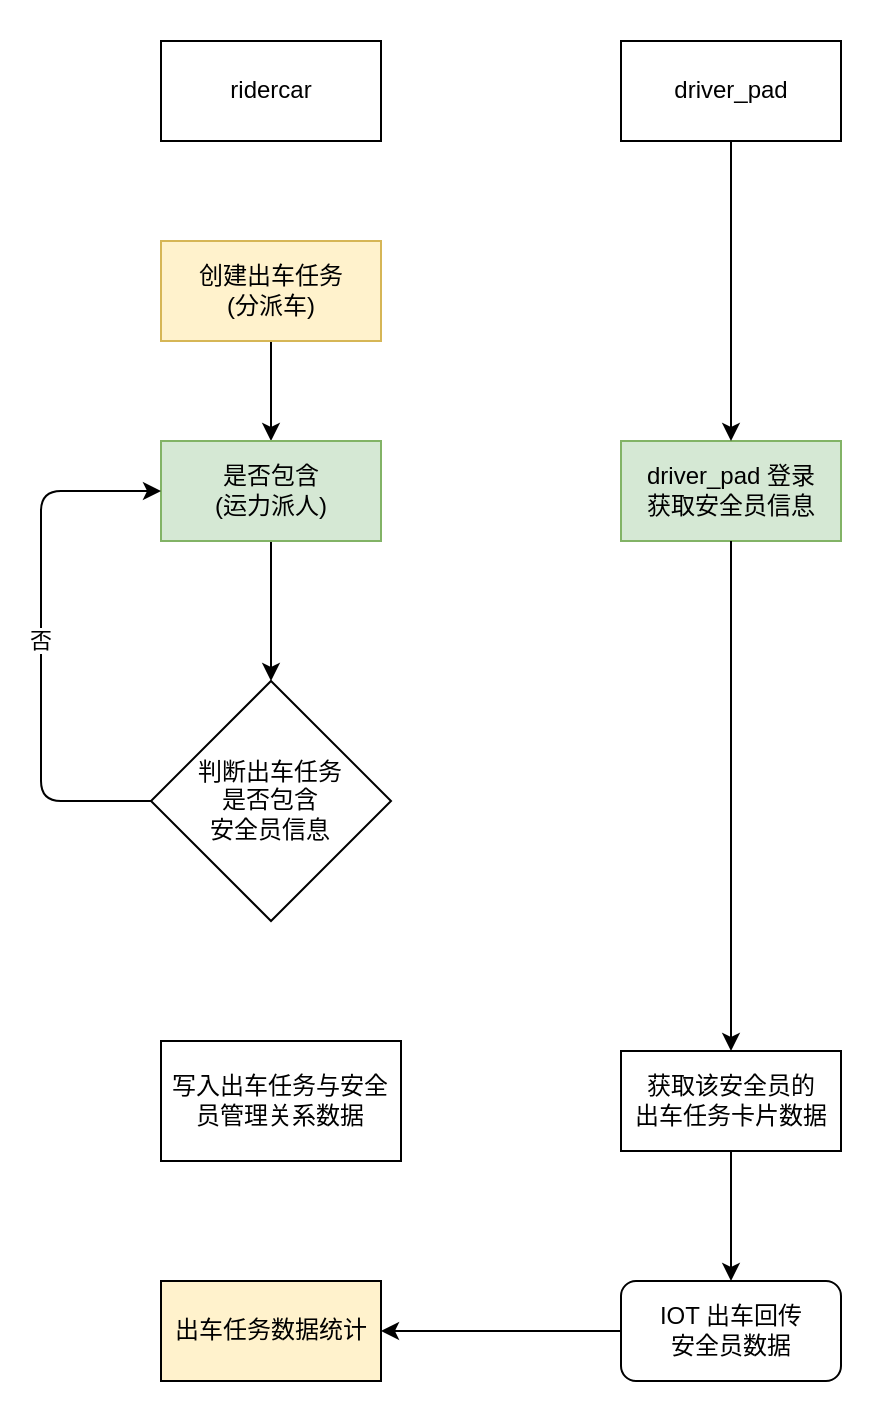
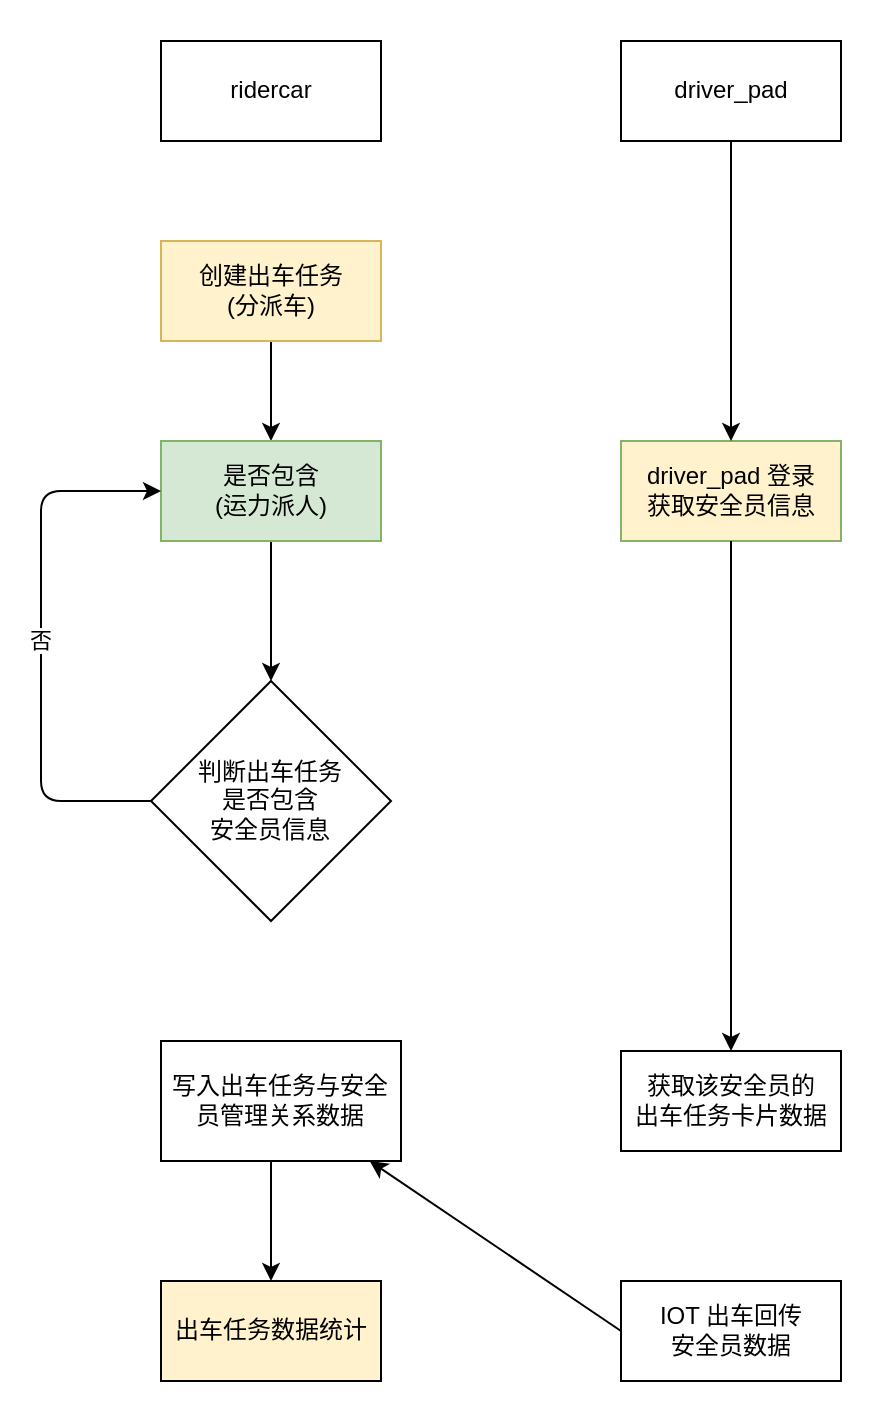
  <mxCell id="0" />
  <mxCell id="1" parent="0" />
  <mxCell id="2" value="ridercar" style="html=1;" vertex="1" parent="1"><mxGeometry x="80" y="20" width="110" height="50" as="geometry" /></mxCell>
  <mxCell id="3" value="driver_pad" style="html=1;" vertex="1" parent="1"><mxGeometry x="310" y="20" width="110" height="50" as="geometry" /></mxCell>
  <mxCell id="4" value="" style="edgeStyle=orthogonalEdgeStyle;rounded=0;orthogonalLoop=1;jettySize=auto;html=1;" edge="1" parent="1" source="5" target="7"><mxGeometry relative="1" as="geometry" /></mxCell>
  <mxCell id="5" value="创建出车任务&lt;br&gt;(分派车)" style="html=1;fillColor=#fff2cc;strokeColor=#d6b656;" vertex="1" parent="1"><mxGeometry x="80" y="120" width="110" height="50" as="geometry" /></mxCell>
  <mxCell id="6" value="" style="edgeStyle=orthogonalEdgeStyle;rounded=0;orthogonalLoop=1;jettySize=auto;html=1;" edge="1" parent="1" source="7" target="8"><mxGeometry relative="1" as="geometry" /></mxCell>
  <mxCell id="7" value="是否包含&lt;br&gt;(运力派人)" style="html=1;fillColor=#d5e8d4;strokeColor=#82b366;" vertex="1" parent="1"><mxGeometry x="80" y="220" width="110" height="50" as="geometry" /></mxCell>
  <mxCell id="8" value="判断出车任务&lt;br&gt;是否包含&lt;br&gt;安全员信息" style="rhombus;whiteSpace=wrap;html=1;" vertex="1" parent="1"><mxGeometry x="75" y="340" width="120" height="120" as="geometry" /></mxCell>
  <mxCell id="9" value="否" style="endArrow=classic;html=1;exitX=0;exitY=0.5;exitDx=0;exitDy=0;edgeStyle=elbowEdgeStyle;entryX=0;entryY=0.5;entryDx=0;entryDy=0;elbow=horizontal;" edge="1" parent="1" source="8" target="7"><mxGeometry width="50" height="50" relative="1" as="geometry"><mxPoint x="-50" y="430" as="sourcePoint" /><mxPoint x="40" y="260" as="targetPoint" /><Array as="points"><mxPoint x="20" y="320" /></Array></mxGeometry></mxCell>
+ <mxCell id="10" value="" style="edgeStyle=elbowEdgeStyle;rounded=0;orthogonalLoop=1;jettySize=auto;html=1;" edge="1" parent="1" source="11" target="16"><mxGeometry relative="1" as="geometry" /></mxCell>
  <mxCell id="11" value="写入出车任务与安全员管理关系数据" style="rounded=0;whiteSpace=wrap;html=1;" vertex="1" parent="1"><mxGeometry x="80" y="520" width="120" height="60" as="geometry" /></mxCell>
- <mxCell id="12" value="driver_pad 登录&lt;br&gt;获取安全员信息" style="html=1;fillColor=#d5e8d4;strokeColor=#82b366;" vertex="1" parent="1"><mxGeometry x="310" y="220" width="110" height="50" as="geometry" /></mxCell>
- <mxCell id="13" value="" style="edgeStyle=elbowEdgeStyle;rounded=0;orthogonalLoop=1;jettySize=auto;html=1;" edge="1" parent="1" source="14" target="17"><mxGeometry relative="1" as="geometry" /></mxCell>
+ <mxCell id="12" value="driver_pad 登录&lt;br&gt;获取安全员信息" style="html=1;fillColor=#fff2cc;strokeColor=#82b366;" vertex="1" parent="1"><mxGeometry x="310" y="220" width="110" height="50" as="geometry" /></mxCell>
  <mxCell id="14" value="获取该安全员的&lt;br&gt;出车任务卡片数据" style="html=1;" vertex="1" parent="1"><mxGeometry x="310" y="525" width="110" height="50" as="geometry" /></mxCell>
  <mxCell id="15" value="" style="endArrow=classic;html=1;exitX=0.5;exitY=1;exitDx=0;exitDy=0;entryX=0.5;entryY=0;entryDx=0;entryDy=0;" edge="1" parent="1" source="12" target="14"><mxGeometry width="50" height="50" relative="1" as="geometry"><mxPoint x="410" y="430" as="sourcePoint" /><mxPoint x="460" y="380" as="targetPoint" /></mxGeometry></mxCell>
  <mxCell id="16" value="出车任务数据统计" style="html=1;fillColor=#fff2cc;" vertex="1" parent="1"><mxGeometry x="80" y="640" width="110" height="50" as="geometry" /></mxCell>
- <mxCell id="17" value="IOT 出车回传&lt;br&gt;安全员数据" style="html=1;rounded=1;" vertex="1" parent="1"><mxGeometry x="310" y="640" width="110" height="50" as="geometry" /></mxCell>
- <mxCell id="18" value="" style="endArrow=classic;html=1;exitX=0;exitY=0.5;exitDx=0;exitDy=0;entryX=1;entryY=0.5;entryDx=0;entryDy=0;" edge="1" parent="1" source="17" target="16"><mxGeometry width="50" height="50" relative="1" as="geometry"><mxPoint x="160" y="780" as="sourcePoint" /><mxPoint x="210" y="730" as="targetPoint" /></mxGeometry></mxCell>
+ <mxCell id="17" value="IOT 出车回传&lt;br&gt;安全员数据" style="html=1;" vertex="1" parent="1"><mxGeometry x="310" y="640" width="110" height="50" as="geometry" /></mxCell>
+ <mxCell id="18" value="" style="endArrow=classic;html=1;exitX=0;exitY=0.5;exitDx=0;exitDy=0;" edge="1" parent="1" source="17" target="11"><mxGeometry width="50" height="50" relative="1" as="geometry"><mxPoint x="160" y="780" as="sourcePoint" /><mxPoint x="210" y="730" as="targetPoint" /></mxGeometry></mxCell>
  <mxCell id="19" value="" style="endArrow=classic;html=1;exitX=0.5;exitY=1;exitDx=0;exitDy=0;" edge="1" parent="1" source="3" target="12"><mxGeometry width="50" height="50" relative="1" as="geometry"><mxPoint x="470" y="170" as="sourcePoint" /><mxPoint x="520" y="120" as="targetPoint" /></mxGeometry></mxCell>
